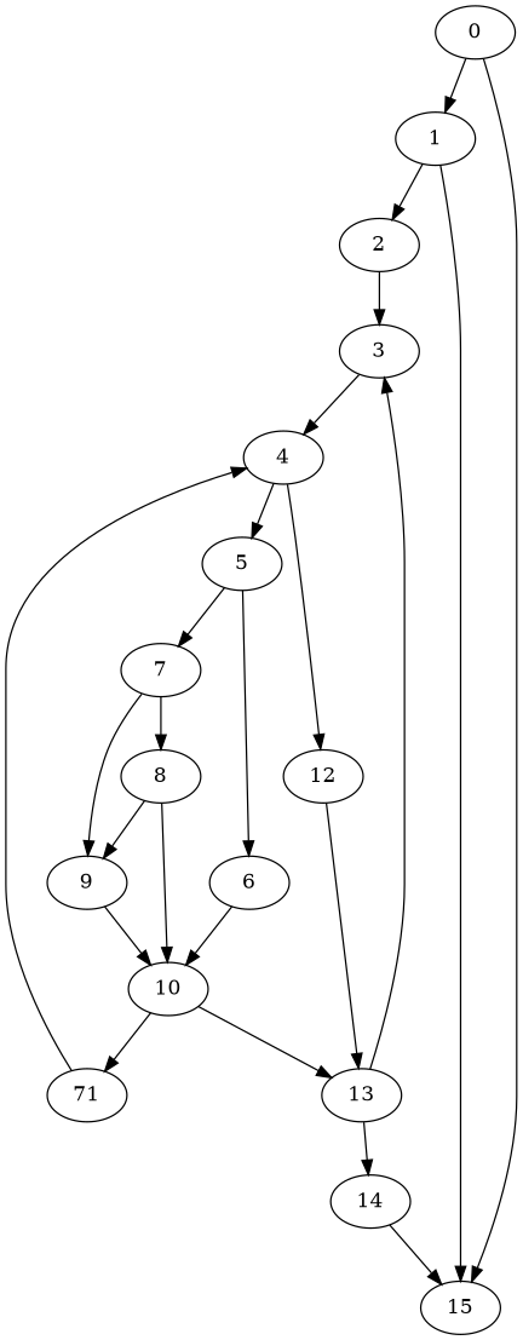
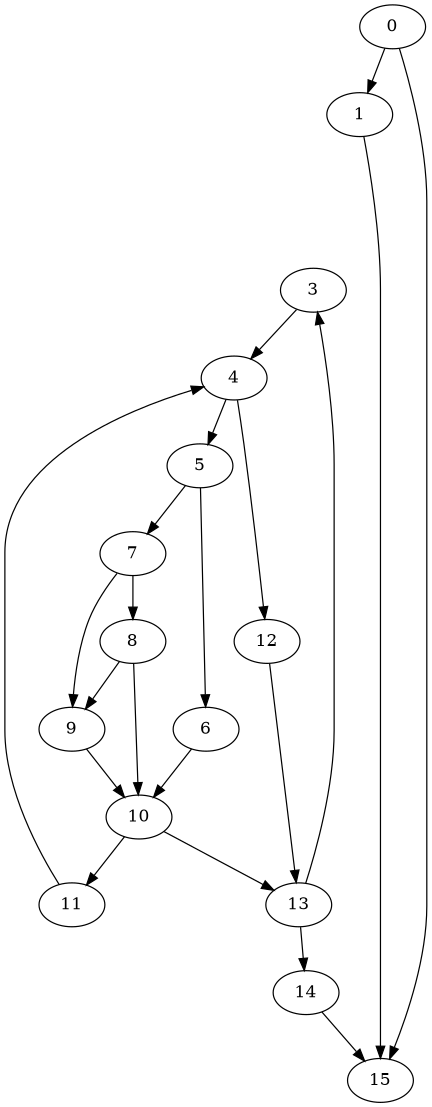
  digraph {
    0
    1
    15
-   2
    3
    4
    5
    12
    6
    7
    13
    10
    8
    9
-   11 [label=71]
+   11
    14
    0 -> 1
    0 -> 15
    1 -> 15
-   1 -> 2
-   2 -> 3
    3 -> 4
    4 -> 5
    4 -> 12
    5 -> 6
    5 -> 7
    12 -> 13
    6 -> 10
    7 -> 8
    7 -> 9
    13 -> 3
    13 -> 14
    10 -> 13
    10 -> 11
    8 -> 10
    8 -> 9
    9 -> 10
    11 -> 4
    14 -> 15
  }
